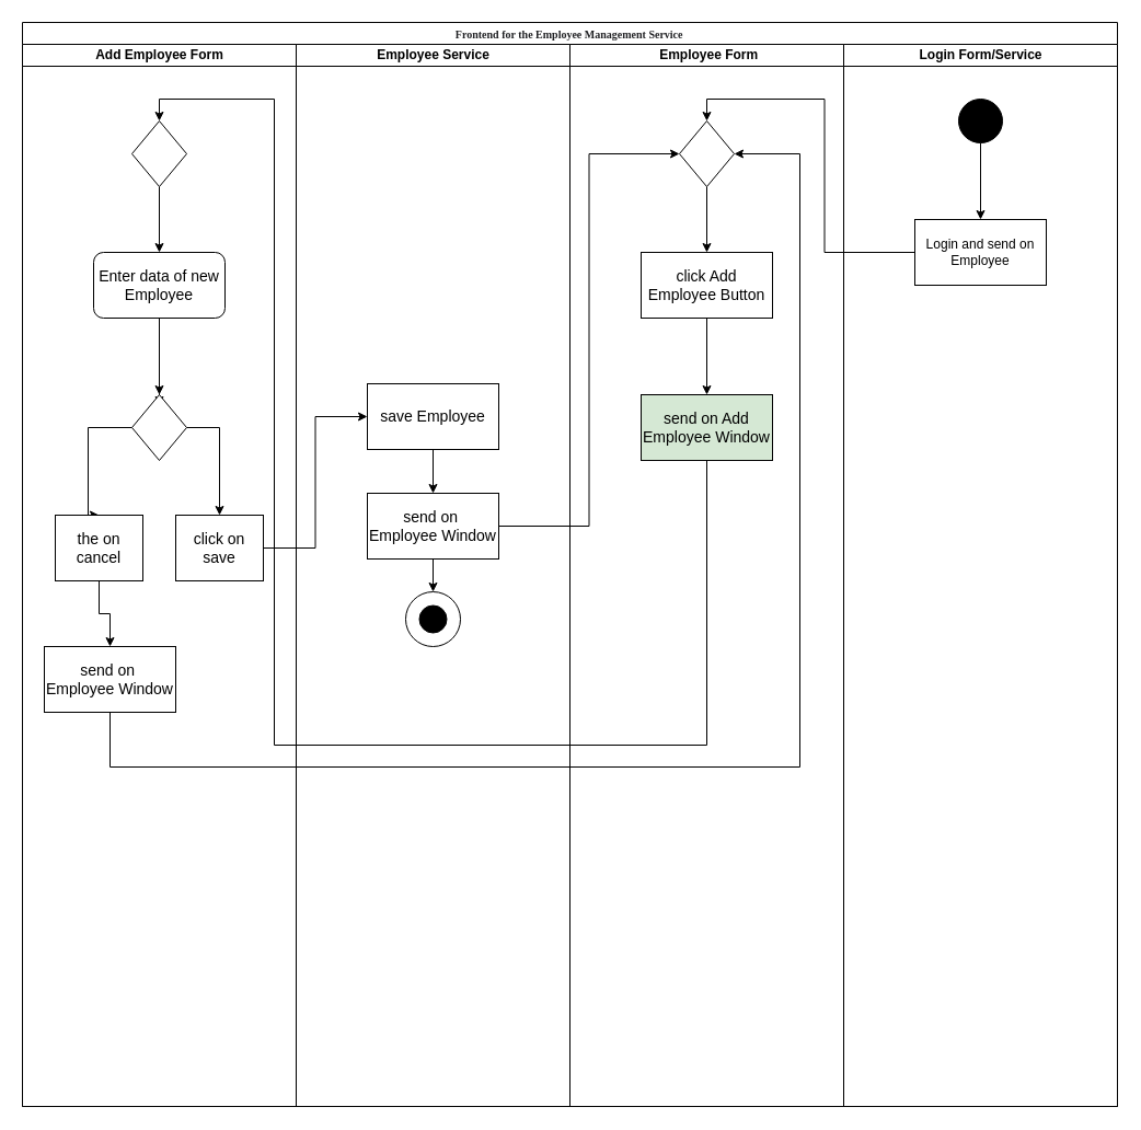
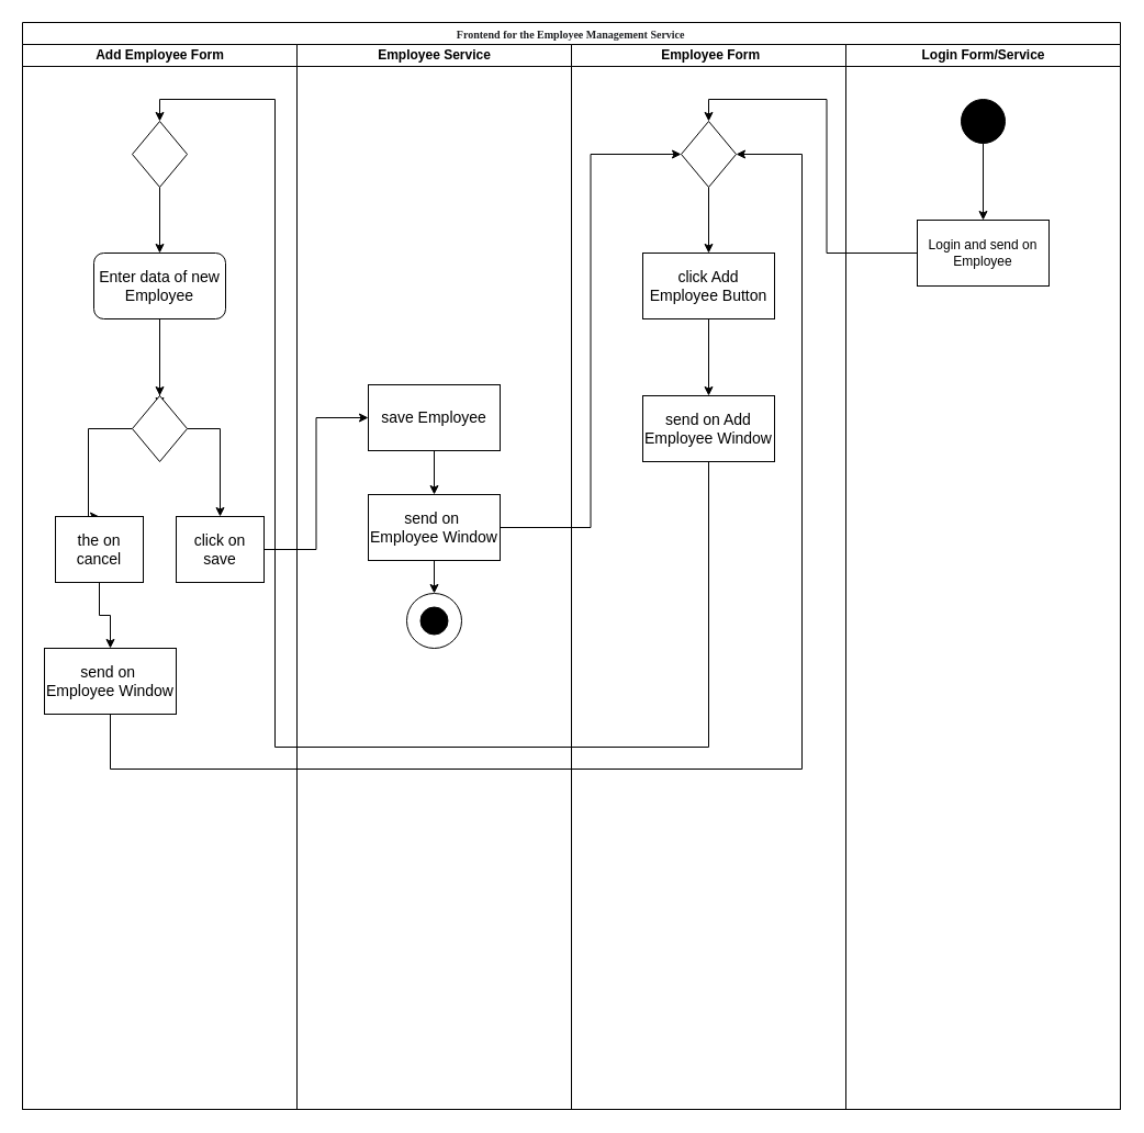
  <mxCell id="0" />
  <mxCell id="1" parent="0" />
  <mxCell id="2" value="&lt;pre class=&quot;tw-data-text tw-text-large tw-ta&quot; id=&quot;tw-target-text&quot; dir=&quot;ltr&quot; style=&quot;line-height: 36px ; border: none ; padding: 2px 0.14em 2px 0px ; position: relative ; margin-top: -2px ; margin-bottom: -2px ; resize: none ; font-family: inherit ; overflow: hidden ; width: 270px ; overflow-wrap: break-word ; color: rgb(32 , 33 , 36)&quot;&gt;&lt;span class=&quot;Y2IQFc&quot; lang=&quot;en&quot;&gt;&lt;font style=&quot;line-height: 2.97 ; font-size: 10px&quot;&gt;Frontend for the Employee Management Service&lt;/font&gt;&lt;/span&gt;&lt;/pre&gt;" style="swimlane;html=1;childLayout=stackLayout;startSize=20;rounded=0;shadow=0;comic=0;labelBackgroundColor=none;strokeWidth=1;fontFamily=Verdana;fontSize=12;align=center;" parent="1" vertex="1"><mxGeometry x="20" y="20" width="1000" height="990" as="geometry" /></mxCell>
  <mxCell id="3" value="Add Employee Form" style="swimlane;html=1;startSize=20;" parent="2" vertex="1"><mxGeometry y="20" width="250" height="970" as="geometry" /></mxCell>
  <mxCell id="4" value="" style="rhombus;whiteSpace=wrap;html=1;fontSize=10;" parent="3" vertex="1"><mxGeometry x="100" y="70" width="50" height="60" as="geometry" /></mxCell>
  <mxCell id="5" value="" style="edgeStyle=orthogonalEdgeStyle;rounded=0;orthogonalLoop=1;jettySize=auto;html=1;fontSize=14;" parent="3" source="6" target="11" edge="1"><mxGeometry relative="1" as="geometry" /></mxCell>
  <mxCell id="6" value="&lt;font style=&quot;font-size: 14px&quot;&gt;Enter data of new Employee&lt;/font&gt;" style="whiteSpace=wrap;html=1;fontSize=10;rounded=1;" parent="3" vertex="1"><mxGeometry x="65" y="190" width="120" height="60" as="geometry" /></mxCell>
  <mxCell id="7" value="" style="endArrow=classic;html=1;rounded=0;fontSize=10;exitX=0.5;exitY=1;exitDx=0;exitDy=0;" parent="3" source="4" target="6" edge="1"><mxGeometry width="50" height="50" relative="1" as="geometry"><mxPoint x="-500" y="470" as="sourcePoint" /><mxPoint x="-415" y="150" as="targetPoint" /></mxGeometry></mxCell>
  <mxCell id="8" style="edgeStyle=orthogonalEdgeStyle;rounded=0;orthogonalLoop=1;jettySize=auto;html=1;entryX=0.5;entryY=0;entryDx=0;entryDy=0;fontSize=14;" parent="3" source="6" edge="1"><mxGeometry relative="1" as="geometry"><mxPoint x="125" y="330" as="targetPoint" /></mxGeometry></mxCell>
  <mxCell id="9" style="edgeStyle=orthogonalEdgeStyle;rounded=0;orthogonalLoop=1;jettySize=auto;html=1;entryX=0.5;entryY=0;entryDx=0;entryDy=0;fontSize=14;" parent="3" source="11" target="13" edge="1"><mxGeometry relative="1" as="geometry"><Array as="points"><mxPoint x="60" y="350" /></Array></mxGeometry></mxCell>
  <mxCell id="10" style="edgeStyle=orthogonalEdgeStyle;rounded=0;orthogonalLoop=1;jettySize=auto;html=1;fontSize=14;" parent="3" source="11" target="14" edge="1"><mxGeometry relative="1" as="geometry"><Array as="points"><mxPoint x="180" y="350" /></Array></mxGeometry></mxCell>
  <mxCell id="11" value="" style="rhombus;whiteSpace=wrap;html=1;fontSize=10;" parent="3" vertex="1"><mxGeometry x="100" y="320" width="50" height="60" as="geometry" /></mxCell>
  <mxCell id="12" style="edgeStyle=orthogonalEdgeStyle;rounded=0;orthogonalLoop=1;jettySize=auto;html=1;entryX=0.5;entryY=0;entryDx=0;entryDy=0;fontSize=14;" parent="3" source="13" target="15" edge="1"><mxGeometry relative="1" as="geometry" /></mxCell>
  <mxCell id="13" value="the on cancel" style="rounded=0;whiteSpace=wrap;html=1;fontSize=14;" parent="3" vertex="1"><mxGeometry x="30" y="430" width="80" height="60" as="geometry" /></mxCell>
  <mxCell id="14" value="click on save" style="rounded=0;whiteSpace=wrap;html=1;fontSize=14;" parent="3" vertex="1"><mxGeometry x="140" y="430" width="80" height="60" as="geometry" /></mxCell>
  <mxCell id="15" value="send on&amp;nbsp; Employee Window" style="rounded=0;whiteSpace=wrap;html=1;fontSize=14;" parent="3" vertex="1"><mxGeometry x="20" y="550" width="120" height="60" as="geometry" /></mxCell>
  <mxCell id="16" value="Employee Service" style="swimlane;html=1;startSize=20;" parent="2" vertex="1"><mxGeometry x="250" y="20" width="250" height="970" as="geometry" /></mxCell>
  <mxCell id="17" style="edgeStyle=orthogonalEdgeStyle;rounded=0;orthogonalLoop=1;jettySize=auto;html=1;fontSize=14;" parent="16" source="18" target="20" edge="1"><mxGeometry relative="1" as="geometry" /></mxCell>
  <mxCell id="18" value="save Employee" style="rounded=0;whiteSpace=wrap;html=1;fontSize=14;" parent="16" vertex="1"><mxGeometry x="65" y="310" width="120" height="60" as="geometry" /></mxCell>
  <mxCell id="19" style="edgeStyle=orthogonalEdgeStyle;rounded=0;orthogonalLoop=1;jettySize=auto;html=1;entryX=0.5;entryY=0;entryDx=0;entryDy=0;" edge="1" parent="16" source="20" target="21"><mxGeometry relative="1" as="geometry" /></mxCell>
  <mxCell id="20" value="send on&amp;nbsp; Employee Window" style="rounded=0;whiteSpace=wrap;html=1;fontSize=14;" parent="16" vertex="1"><mxGeometry x="65" y="410" width="120" height="60" as="geometry" /></mxCell>
  <mxCell id="21" value="" style="ellipse;whiteSpace=wrap;html=1;aspect=fixed;fillColor=none;" vertex="1" parent="16"><mxGeometry x="100" y="500" width="50" height="50" as="geometry" /></mxCell>
  <mxCell id="22" value="" style="ellipse;whiteSpace=wrap;html=1;aspect=fixed;fillColor=#000000;" vertex="1" parent="16"><mxGeometry x="112.5" y="512.5" width="25" height="25" as="geometry" /></mxCell>
  <mxCell id="23" value="&amp;nbsp;Employee Form" style="swimlane;html=1;startSize=20;" parent="2" vertex="1"><mxGeometry x="500" y="20" width="250" height="970" as="geometry" /></mxCell>
  <mxCell id="24" style="edgeStyle=none;rounded=0;html=1;dashed=1;labelBackgroundColor=none;startArrow=none;startFill=0;startSize=5;endArrow=oval;endFill=0;endSize=5;jettySize=auto;orthogonalLoop=1;strokeWidth=1;fontFamily=Verdana;fontSize=12" parent="23" edge="1"><mxGeometry relative="1" as="geometry"><mxPoint x="122.955" y="238" as="targetPoint" /></mxGeometry></mxCell>
  <mxCell id="25" style="edgeStyle=none;rounded=0;html=1;dashed=1;labelBackgroundColor=none;startArrow=none;startFill=0;startSize=5;endArrow=oval;endFill=0;endSize=5;jettySize=auto;orthogonalLoop=1;strokeWidth=1;fontFamily=Verdana;fontSize=12" parent="23" edge="1"><mxGeometry relative="1" as="geometry"><mxPoint x="139.231" y="360" as="targetPoint" /></mxGeometry></mxCell>
  <mxCell id="26" value="" style="rhombus;whiteSpace=wrap;html=1;fontSize=10;" parent="23" vertex="1"><mxGeometry x="100" y="70" width="50" height="60" as="geometry" /></mxCell>
  <mxCell id="27" style="edgeStyle=orthogonalEdgeStyle;rounded=0;orthogonalLoop=1;jettySize=auto;html=1;entryX=0.5;entryY=0;entryDx=0;entryDy=0;fontSize=14;" parent="23" source="28" target="30" edge="1"><mxGeometry relative="1" as="geometry" /></mxCell>
  <mxCell id="28" value="&lt;font style=&quot;font-size: 14px&quot;&gt;click Add Employee Button&lt;/font&gt;" style="rounded=0;whiteSpace=wrap;html=1;fontSize=10;" parent="23" vertex="1"><mxGeometry x="65" y="190" width="120" height="60" as="geometry" /></mxCell>
  <mxCell id="29" value="" style="endArrow=classic;html=1;rounded=0;fontSize=10;exitX=0.5;exitY=1;exitDx=0;exitDy=0;" parent="23" source="26" target="28" edge="1"><mxGeometry width="50" height="50" relative="1" as="geometry"><mxPoint x="40" y="510" as="sourcePoint" /><mxPoint x="125" y="190" as="targetPoint" /></mxGeometry></mxCell>
- <mxCell id="30" value="send on Add Employee Window" style="rounded=0;whiteSpace=wrap;html=1;fontSize=14;fillColor=#d5e8d4;" parent="23" vertex="1"><mxGeometry x="65" y="320" width="120" height="60" as="geometry" /></mxCell>
+ <mxCell id="30" value="send on Add Employee Window" style="rounded=0;whiteSpace=wrap;html=1;fontSize=14;" parent="23" vertex="1"><mxGeometry x="65" y="320" width="120" height="60" as="geometry" /></mxCell>
  <mxCell id="31" style="edgeStyle=orthogonalEdgeStyle;rounded=0;orthogonalLoop=1;jettySize=auto;html=1;entryX=0.5;entryY=0;entryDx=0;entryDy=0;fontSize=14;" parent="2" source="30" target="4" edge="1"><mxGeometry relative="1" as="geometry"><Array as="points"><mxPoint x="625" y="660" /><mxPoint x="230" y="660" /><mxPoint x="230" y="70" /><mxPoint x="125" y="70" /></Array></mxGeometry></mxCell>
  <mxCell id="32" style="edgeStyle=orthogonalEdgeStyle;rounded=0;orthogonalLoop=1;jettySize=auto;html=1;entryX=1;entryY=0.5;entryDx=0;entryDy=0;fontSize=14;" parent="2" source="15" target="26" edge="1"><mxGeometry relative="1" as="geometry"><Array as="points"><mxPoint x="80" y="680" /><mxPoint x="710" y="680" /><mxPoint x="710" y="120" /></Array></mxGeometry></mxCell>
  <mxCell id="33" style="edgeStyle=orthogonalEdgeStyle;rounded=0;orthogonalLoop=1;jettySize=auto;html=1;entryX=0;entryY=0.5;entryDx=0;entryDy=0;fontSize=14;" parent="2" source="14" target="18" edge="1"><mxGeometry relative="1" as="geometry" /></mxCell>
  <mxCell id="34" style="edgeStyle=orthogonalEdgeStyle;rounded=0;orthogonalLoop=1;jettySize=auto;html=1;entryX=0;entryY=0.5;entryDx=0;entryDy=0;fontSize=14;" parent="2" source="20" target="26" edge="1"><mxGeometry relative="1" as="geometry" /></mxCell>
  <mxCell id="35" value="Login Form/Service" style="swimlane;html=1;startSize=20;" vertex="1" parent="2"><mxGeometry x="750" y="20" width="250" height="970" as="geometry" /></mxCell>
  <mxCell id="36" style="edgeStyle=none;rounded=0;html=1;dashed=1;labelBackgroundColor=none;startArrow=none;startFill=0;startSize=5;endArrow=oval;endFill=0;endSize=5;jettySize=auto;orthogonalLoop=1;strokeWidth=1;fontFamily=Verdana;fontSize=12" edge="1" parent="35"><mxGeometry relative="1" as="geometry"><mxPoint x="122.955" y="238" as="targetPoint" /></mxGeometry></mxCell>
  <mxCell id="37" style="edgeStyle=none;rounded=0;html=1;dashed=1;labelBackgroundColor=none;startArrow=none;startFill=0;startSize=5;endArrow=oval;endFill=0;endSize=5;jettySize=auto;orthogonalLoop=1;strokeWidth=1;fontFamily=Verdana;fontSize=12" edge="1" parent="35"><mxGeometry relative="1" as="geometry"><mxPoint x="139.231" y="360" as="targetPoint" /></mxGeometry></mxCell>
  <mxCell id="38" value="" style="ellipse;whiteSpace=wrap;html=1;aspect=fixed;fillColor=#000000;" vertex="1" parent="35"><mxGeometry x="105" y="50" width="40" height="40" as="geometry" /></mxCell>
  <mxCell id="39" style="edgeStyle=orthogonalEdgeStyle;rounded=0;orthogonalLoop=1;jettySize=auto;html=1;entryX=0.5;entryY=0;entryDx=0;entryDy=0;" edge="1" parent="1" source="40" target="26"><mxGeometry relative="1" as="geometry" /></mxCell>
  <mxCell id="40" value="Login and send on Employee" style="whiteSpace=wrap;html=1;fillColor=none;" vertex="1" parent="1"><mxGeometry x="835" y="200" width="120" height="60" as="geometry" /></mxCell>
  <mxCell id="41" value="" style="edgeStyle=orthogonalEdgeStyle;rounded=0;orthogonalLoop=1;jettySize=auto;html=1;" edge="1" parent="1" source="38" target="40"><mxGeometry relative="1" as="geometry" /></mxCell>
